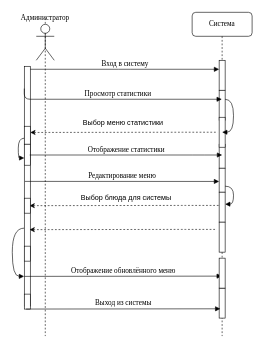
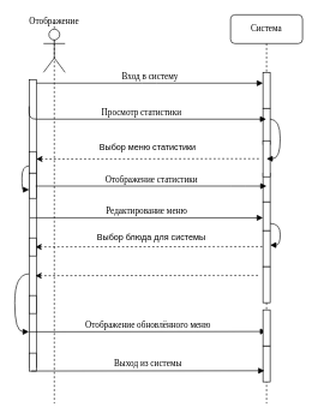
  <mxCell id="0" />
  <mxCell id="1" parent="0" />
  <mxCell id="2" value="Система" style="shape=umlLifeline;perimeter=lifelinePerimeter;whiteSpace=wrap;html=1;container=1;collapsible=0;recursiveResize=0;outlineConnect=0;rounded=1;shadow=0;comic=0;labelBackgroundColor=none;strokeWidth=1;fontFamily=Verdana;fontSize=12;align=center;" parent="1" vertex="1"><mxGeometry x="320" y="20" width="100" height="540" as="geometry" /></mxCell>
  <mxCell id="3" value="" style="html=1;points=[];perimeter=orthogonalPerimeter;rounded=0;shadow=0;comic=0;labelBackgroundColor=none;strokeWidth=1;fontFamily=Verdana;fontSize=12;align=center;" parent="2" vertex="1"><mxGeometry x="45" y="80" width="10" height="50" as="geometry" /></mxCell>
- <mxCell id="4" value="Администратор" style="shape=umlLifeline;perimeter=lifelinePerimeter;whiteSpace=wrap;html=1;container=1;collapsible=0;recursiveResize=0;outlineConnect=0;rounded=1;shadow=0;comic=0;labelBackgroundColor=none;strokeWidth=1;fontFamily=Verdana;fontSize=12;align=center;size=0;" parent="1" vertex="1"><mxGeometry x="25" y="30" width="100" height="530" as="geometry" /></mxCell>
+ <mxCell id="4" value="Отображение" style="shape=umlLifeline;perimeter=lifelinePerimeter;whiteSpace=wrap;html=1;container=1;collapsible=0;recursiveResize=0;outlineConnect=0;rounded=1;shadow=0;comic=0;labelBackgroundColor=none;strokeWidth=1;fontFamily=Verdana;fontSize=12;align=center;size=0;" parent="1" vertex="1"><mxGeometry x="25" y="30" width="100" height="530" as="geometry" /></mxCell>
  <mxCell id="5" value="" style="html=1;points=[];perimeter=orthogonalPerimeter;rounded=0;shadow=0;comic=0;labelBackgroundColor=none;strokeWidth=1;fontFamily=Verdana;fontSize=12;align=center;" parent="4" vertex="1"><mxGeometry x="15" y="80" width="10" height="400" as="geometry" /></mxCell>
  <mxCell id="6" value="Вход в систему" style="html=1;verticalAlign=bottom;endArrow=block;labelBackgroundColor=none;fontFamily=Verdana;fontSize=12;edgeStyle=elbowEdgeStyle;elbow=vertical;" parent="1" target="3" edge="1"><mxGeometry relative="1" as="geometry"><mxPoint x="50" y="115" as="sourcePoint" /><mxPoint x="340" y="135" as="targetPoint" /><mxPoint as="offset" /></mxGeometry></mxCell>
  <mxCell id="7" value="" style="shape=umlActor;verticalLabelPosition=bottom;verticalAlign=top;html=1;outlineConnect=0;" parent="1" vertex="1"><mxGeometry x="60" y="40" width="30" height="60" as="geometry" /></mxCell>
  <mxCell id="8" value="Отображение обновлённого меню" style="html=1;verticalAlign=bottom;endArrow=block;labelBackgroundColor=none;fontFamily=Verdana;fontSize=12;edgeStyle=elbowEdgeStyle;elbow=vertical;exitX=0.994;exitY=0.276;exitDx=0;exitDy=0;exitPerimeter=0;" parent="1" target="2" edge="1"><mxGeometry relative="1" as="geometry"><mxPoint x="40.22" y="460.44" as="sourcePoint" /><mxPoint x="350" y="462" as="targetPoint" /><Array as="points"><mxPoint x="220" y="460" /><mxPoint x="150.28" y="460" /></Array></mxGeometry></mxCell>
  <mxCell id="9" value="" style="html=1;points=[];perimeter=orthogonalPerimeter;rounded=0;shadow=0;comic=0;labelBackgroundColor=none;strokeWidth=1;fontFamily=Verdana;fontSize=12;align=center;" parent="1" vertex="1"><mxGeometry x="365" y="150" width="10" height="50" as="geometry" /></mxCell>
  <mxCell id="10" value="Просмотр статистики" style="html=1;verticalAlign=bottom;endArrow=block;labelBackgroundColor=none;fontFamily=Verdana;fontSize=12;edgeStyle=elbowEdgeStyle;elbow=vertical;exitX=0;exitY=0.093;exitDx=0;exitDy=0;exitPerimeter=0;" parent="1" source="5" target="2" edge="1"><mxGeometry relative="1" as="geometry"><mxPoint x="50" y="180" as="sourcePoint" /><mxPoint x="360" y="180" as="targetPoint" /><mxPoint as="offset" /><Array as="points"><mxPoint x="340" y="165" /><mxPoint x="340" y="180" /></Array></mxGeometry></mxCell>
  <mxCell id="11" value="" style="html=1;points=[];perimeter=orthogonalPerimeter;rounded=0;shadow=0;comic=0;labelBackgroundColor=none;strokeWidth=1;fontFamily=Verdana;fontSize=12;align=center;" parent="1" vertex="1"><mxGeometry x="365" y="240" width="10" height="40" as="geometry" /></mxCell>
  <mxCell id="12" value="" style="html=1;points=[];perimeter=orthogonalPerimeter;rounded=0;shadow=0;comic=0;labelBackgroundColor=none;strokeWidth=1;fontFamily=Verdana;fontSize=12;align=center;" parent="1" vertex="1"><mxGeometry x="365" y="280" width="10" height="40" as="geometry" /></mxCell>
  <mxCell id="13" value="" style="html=1;points=[];perimeter=orthogonalPerimeter;rounded=0;shadow=0;comic=0;labelBackgroundColor=none;strokeWidth=1;fontFamily=Verdana;fontSize=12;align=center;" parent="1" vertex="1"><mxGeometry x="40" y="410" width="10" height="25" as="geometry" /></mxCell>
  <mxCell id="14" value="" style="html=1;points=[];perimeter=orthogonalPerimeter;rounded=0;shadow=0;comic=0;labelBackgroundColor=none;strokeWidth=1;fontFamily=Verdana;fontSize=12;align=center;" parent="1" vertex="1"><mxGeometry x="365" y="480" width="10" height="50" as="geometry" /></mxCell>
  <mxCell id="15" value="" style="html=1;points=[];perimeter=orthogonalPerimeter;rounded=0;shadow=0;comic=0;labelBackgroundColor=none;strokeWidth=1;fontFamily=Verdana;fontSize=12;align=center;" parent="1" vertex="1"><mxGeometry x="365" y="430" width="10" height="50" as="geometry" /></mxCell>
  <mxCell id="16" value="" style="html=1;points=[];perimeter=orthogonalPerimeter;rounded=0;shadow=0;comic=0;labelBackgroundColor=none;strokeWidth=1;fontFamily=Verdana;fontSize=12;align=center;" parent="1" vertex="1"><mxGeometry x="40" y="490" width="10" height="25" as="geometry" /></mxCell>
  <mxCell id="17" value="" style="html=1;verticalAlign=bottom;endArrow=block;labelBackgroundColor=none;fontFamily=Verdana;fontSize=12;elbow=vertical;edgeStyle=orthogonalEdgeStyle;curved=1;" parent="1" edge="1"><mxGeometry x="-0.407" y="23" relative="1" as="geometry"><mxPoint x="375" y="309.97" as="sourcePoint" /><mxPoint x="375" y="340" as="targetPoint" /><Array as="points"><mxPoint x="389" y="310" /><mxPoint x="389" y="340" /><mxPoint x="375" y="340" /></Array><mxPoint x="-2" y="-10" as="offset" /></mxGeometry></mxCell>
  <mxCell id="18" value="" style="endArrow=none;dashed=1;html=1;startArrow=classic;startFill=1;exitX=1.257;exitY=0.365;exitDx=0;exitDy=0;exitPerimeter=0;" parent="1" edge="1"><mxGeometry width="50" height="50" relative="1" as="geometry"><mxPoint x="50" y="220.38" as="sourcePoint" /><mxPoint x="362.43" y="220" as="targetPoint" /><Array as="points"><mxPoint x="302.93" y="220" /></Array></mxGeometry></mxCell>
  <mxCell id="19" value="" style="html=1;points=[];perimeter=orthogonalPerimeter;rounded=0;shadow=0;comic=0;labelBackgroundColor=none;strokeWidth=1;fontFamily=Verdana;fontSize=12;align=center;" parent="1" vertex="1"><mxGeometry x="40" y="210" width="10" height="30" as="geometry" /></mxCell>
  <mxCell id="20" value="Выбор меню статистики" style="text;html=1;strokeColor=none;fillColor=none;align=center;verticalAlign=middle;whiteSpace=wrap;rounded=0;" parent="1" vertex="1"><mxGeometry x="120" y="195" width="170" height="20" as="geometry" /></mxCell>
  <mxCell id="21" value="Редактирование меню" style="html=1;verticalAlign=bottom;endArrow=block;labelBackgroundColor=none;fontFamily=Verdana;fontSize=12;edgeStyle=elbowEdgeStyle;elbow=vertical;entryX=-0.011;entryY=0.449;entryDx=0;entryDy=0;entryPerimeter=0;" parent="1" edge="1"><mxGeometry relative="1" as="geometry"><mxPoint x="41" y="302" as="sourcePoint" /><mxPoint x="364.95" y="302.305" as="targetPoint" /><Array as="points"><mxPoint x="160.06" y="302.08" /></Array></mxGeometry></mxCell>
  <mxCell id="22" value="" style="endArrow=none;dashed=1;html=1;startArrow=classic;startFill=1;exitX=1.257;exitY=0.365;exitDx=0;exitDy=0;exitPerimeter=0;" parent="1" target="2" edge="1"><mxGeometry width="50" height="50" relative="1" as="geometry"><mxPoint x="48.78" y="342.46" as="sourcePoint" /><mxPoint x="361.21" y="342.08" as="targetPoint" /><Array as="points"><mxPoint x="301.71" y="342.08" /></Array></mxGeometry></mxCell>
  <mxCell id="23" value="Выбор блюда для системы" style="text;html=1;strokeColor=none;fillColor=none;align=center;verticalAlign=middle;whiteSpace=wrap;rounded=0;" parent="1" vertex="1"><mxGeometry x="125" y="320" width="170" height="20" as="geometry" /></mxCell>
  <mxCell id="24" value="" style="endArrow=none;dashed=1;html=1;startArrow=classic;startFill=1;exitX=1.257;exitY=0.365;exitDx=0;exitDy=0;exitPerimeter=0;" parent="1" edge="1"><mxGeometry width="50" height="50" relative="1" as="geometry"><mxPoint x="48.79" y="382.46" as="sourcePoint" /><mxPoint x="361.22" y="382.08" as="targetPoint" /><Array as="points"><mxPoint x="301.72" y="382.08" /></Array></mxGeometry></mxCell>
  <mxCell id="25" value="" style="html=1;points=[];perimeter=orthogonalPerimeter;rounded=0;shadow=0;comic=0;labelBackgroundColor=none;strokeWidth=1;fontFamily=Verdana;fontSize=12;align=center;" parent="1" vertex="1"><mxGeometry x="40" y="330" width="10" height="25" as="geometry" /></mxCell>
  <mxCell id="26" value="" style="html=1;verticalAlign=bottom;endArrow=block;labelBackgroundColor=none;fontFamily=Verdana;fontSize=12;elbow=vertical;edgeStyle=orthogonalEdgeStyle;curved=1;entryX=0;entryY=0.657;entryDx=0;entryDy=0;entryPerimeter=0;" parent="1" target="27" edge="1"><mxGeometry x="-0.407" y="23" relative="1" as="geometry"><mxPoint x="39.66" y="230" as="sourcePoint" /><mxPoint x="40" y="250" as="targetPoint" /><Array as="points"><mxPoint x="30" y="230" /><mxPoint x="30" y="263" /></Array><mxPoint x="-2" y="-10" as="offset" /></mxGeometry></mxCell>
  <mxCell id="27" value="" style="html=1;points=[];perimeter=orthogonalPerimeter;rounded=0;shadow=0;comic=0;labelBackgroundColor=none;strokeWidth=1;fontFamily=Verdana;fontSize=12;align=center;" parent="1" vertex="1"><mxGeometry x="40" y="240" width="10" height="35" as="geometry" /></mxCell>
  <mxCell id="28" value="Выход из системы" style="html=1;verticalAlign=bottom;endArrow=block;labelBackgroundColor=none;fontFamily=Verdana;fontSize=12;edgeStyle=elbowEdgeStyle;elbow=vertical;exitX=0.994;exitY=0.276;exitDx=0;exitDy=0;exitPerimeter=0;entryX=-0.088;entryY=0.387;entryDx=0;entryDy=0;entryPerimeter=0;" parent="1" edge="1"><mxGeometry relative="1" as="geometry"><mxPoint x="43.05" y="514.93" as="sourcePoint" /><mxPoint x="366.95" y="514.165" as="targetPoint" /><Array as="points"><mxPoint x="153.11" y="514.49" /></Array></mxGeometry></mxCell>
  <mxCell id="29" value="" style="html=1;points=[];perimeter=orthogonalPerimeter;rounded=0;shadow=0;comic=0;labelBackgroundColor=none;strokeWidth=1;fontFamily=Verdana;fontSize=12;align=center;" parent="1" vertex="1"><mxGeometry x="365" y="320" width="10" height="50" as="geometry" /></mxCell>
  <mxCell id="30" value="" style="html=1;points=[];perimeter=orthogonalPerimeter;rounded=0;shadow=0;comic=0;labelBackgroundColor=none;strokeWidth=1;fontFamily=Verdana;fontSize=12;align=center;" parent="1" vertex="1"><mxGeometry x="365" y="370" width="10" height="50" as="geometry" /></mxCell>
  <mxCell id="31" value="" style="html=1;points=[];perimeter=orthogonalPerimeter;rounded=0;shadow=0;comic=0;labelBackgroundColor=none;strokeWidth=1;fontFamily=Verdana;fontSize=12;align=center;" vertex="1" parent="1"><mxGeometry x="365" y="195" width="10" height="50" as="geometry" /></mxCell>
  <mxCell id="32" value="Отображение статистики" style="html=1;verticalAlign=bottom;endArrow=block;labelBackgroundColor=none;fontFamily=Verdana;fontSize=12;edgeStyle=elbowEdgeStyle;elbow=vertical;" edge="1" parent="1"><mxGeometry relative="1" as="geometry"><mxPoint x="49" y="258" as="sourcePoint" /><mxPoint x="370" y="258" as="targetPoint" /><mxPoint as="offset" /><Array as="points"><mxPoint x="330" y="258" /><mxPoint x="355" y="268.85" /><mxPoint x="355" y="283.85" /></Array></mxGeometry></mxCell>
  <mxCell id="33" value="" style="html=1;verticalAlign=bottom;endArrow=block;labelBackgroundColor=none;fontFamily=Verdana;fontSize=12;elbow=vertical;edgeStyle=orthogonalEdgeStyle;curved=1;entryX=-0.033;entryY=0.876;entryDx=0;entryDy=0;entryPerimeter=0;" edge="1" parent="1" target="5"><mxGeometry x="-0.407" y="23" relative="1" as="geometry"><mxPoint x="39.66" y="380" as="sourcePoint" /><mxPoint x="40" y="412.995" as="targetPoint" /><Array as="points"><mxPoint x="20" y="380" /><mxPoint x="20" y="460" /></Array><mxPoint x="-2" y="-10" as="offset" /></mxGeometry></mxCell>
  <mxCell id="34" value="" style="html=1;verticalAlign=bottom;endArrow=block;labelBackgroundColor=none;fontFamily=Verdana;fontSize=12;elbow=vertical;edgeStyle=orthogonalEdgeStyle;curved=1;" edge="1" parent="1"><mxGeometry x="-0.407" y="23" relative="1" as="geometry"><mxPoint x="375" y="164.97" as="sourcePoint" /><mxPoint x="370" y="220" as="targetPoint" /><Array as="points"><mxPoint x="389" y="165" /><mxPoint x="389" y="220" /></Array><mxPoint x="-2" y="-10" as="offset" /></mxGeometry></mxCell>
